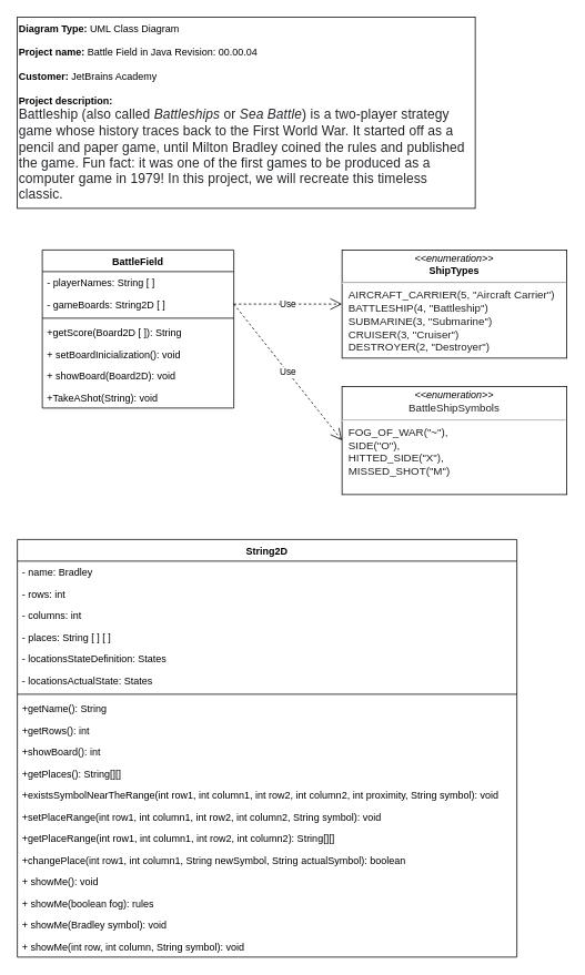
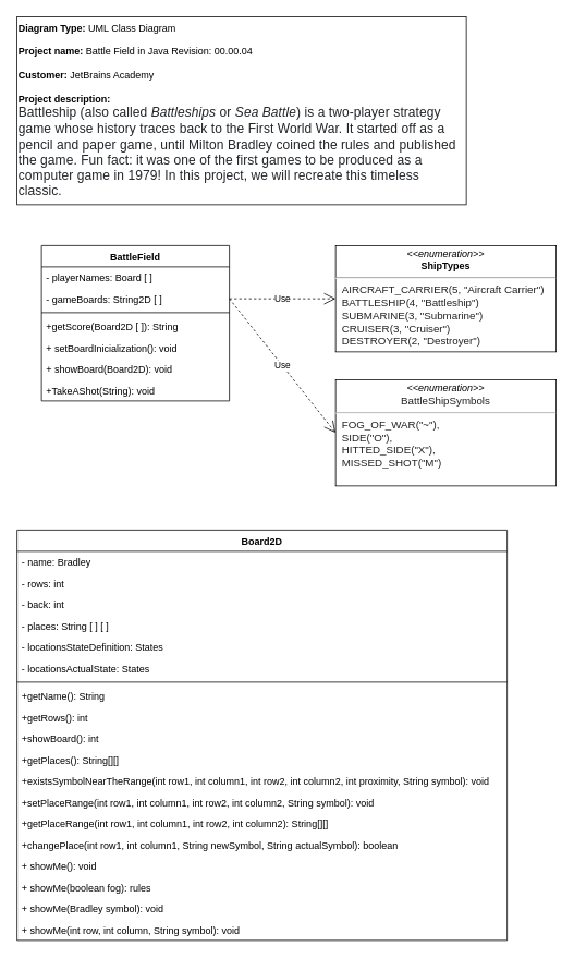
  <mxCell id="0" />
  <mxCell id="1" parent="0" />
  <mxCell id="2" value="BattleField" style="swimlane;fontStyle=1;align=center;verticalAlign=top;childLayout=stackLayout;horizontal=1;startSize=26;horizontalStack=0;resizeParent=1;resizeParentMax=0;resizeLast=0;collapsible=1;marginBottom=0;" parent="1" vertex="1"><mxGeometry x="50" y="300" width="230" height="190" as="geometry"><mxRectangle x="250" y="430" width="90" height="26" as="alternateBounds" /></mxGeometry></mxCell>
- <mxCell id="3" value="- playerNames: String [ ]" style="text;strokeColor=none;fillColor=none;align=left;verticalAlign=top;spacingLeft=4;spacingRight=4;overflow=hidden;rotatable=0;points=[[0,0.5],[1,0.5]];portConstraint=eastwest;" parent="2" vertex="1"><mxGeometry y="26" width="230" height="26" as="geometry" /></mxCell>
+ <mxCell id="3" value="- playerNames: Board [ ]" style="text;strokeColor=none;fillColor=none;align=left;verticalAlign=top;spacingLeft=4;spacingRight=4;overflow=hidden;rotatable=0;points=[[0,0.5],[1,0.5]];portConstraint=eastwest;" parent="2" vertex="1"><mxGeometry y="26" width="230" height="26" as="geometry" /></mxCell>
  <mxCell id="4" value="- gameBoards: String2D [ ]" style="text;strokeColor=none;fillColor=none;align=left;verticalAlign=top;spacingLeft=4;spacingRight=4;overflow=hidden;rotatable=0;points=[[0,0.5],[1,0.5]];portConstraint=eastwest;" parent="2" vertex="1"><mxGeometry y="52" width="230" height="26" as="geometry" /></mxCell>
  <mxCell id="5" value="" style="line;strokeWidth=1;fillColor=none;align=left;verticalAlign=middle;spacingTop=-1;spacingLeft=3;spacingRight=3;rotatable=0;labelPosition=right;points=[];portConstraint=eastwest;" parent="2" vertex="1"><mxGeometry y="78" width="230" height="8" as="geometry" /></mxCell>
  <mxCell id="6" value="+getScore(Board2D [ ]): String" style="text;strokeColor=none;fillColor=none;align=left;verticalAlign=top;spacingLeft=4;spacingRight=4;overflow=hidden;rotatable=0;points=[[0,0.5],[1,0.5]];portConstraint=eastwest;" parent="2" vertex="1"><mxGeometry y="86" width="230" height="26" as="geometry" /></mxCell>
  <mxCell id="7" value="+ setBoardInicialization(): void" style="text;strokeColor=none;fillColor=none;align=left;verticalAlign=top;spacingLeft=4;spacingRight=4;overflow=hidden;rotatable=0;points=[[0,0.5],[1,0.5]];portConstraint=eastwest;" parent="2" vertex="1"><mxGeometry y="112" width="230" height="26" as="geometry" /></mxCell>
  <mxCell id="8" value="+ showBoard(Board2D): void" style="text;strokeColor=none;fillColor=none;align=left;verticalAlign=top;spacingLeft=4;spacingRight=4;overflow=hidden;rotatable=0;points=[[0,0.5],[1,0.5]];portConstraint=eastwest;" parent="2" vertex="1"><mxGeometry y="138" width="230" height="26" as="geometry" /></mxCell>
  <mxCell id="9" value="+TakeAShot(String): void" style="text;strokeColor=none;fillColor=none;align=left;verticalAlign=top;spacingLeft=4;spacingRight=4;overflow=hidden;rotatable=0;points=[[0,0.5],[1,0.5]];portConstraint=eastwest;" parent="2" vertex="1"><mxGeometry y="164" width="230" height="26" as="geometry" /></mxCell>
  <mxCell id="10" value="&lt;b&gt;Diagram Type:&lt;/b&gt; UML Class Diagram&lt;br&gt;&lt;b&gt;&lt;br&gt;Project name:&lt;/b&gt; Battle Field in Java Revision: 00.00.04&lt;br&gt;&lt;b&gt;&lt;br&gt;Customer:&lt;/b&gt; JetBrains Academy&lt;br&gt;&lt;b&gt;&lt;br&gt;Project description:&lt;/b&gt;&amp;nbsp;&lt;br&gt;&lt;span style=&quot;color: rgb(33 , 37 , 41) ; font-family: &amp;#34;pt root ui&amp;#34; , , &amp;#34;blinkmacsystemfont&amp;#34; , &amp;#34;segoe ui&amp;#34; , &amp;#34;roboto&amp;#34; , &amp;#34;helvetica&amp;#34; , &amp;#34;arial&amp;#34; , sans-serif , &amp;#34;apple color emoji&amp;#34; , &amp;#34;segoe ui emoji&amp;#34; , &amp;#34;segoe ui symbol&amp;#34; ; font-size: 16px ; letter-spacing: 0.1px ; background-color: rgb(255 , 255 , 255)&quot;&gt;Battleship (also called&amp;nbsp;&lt;/span&gt;&lt;em style=&quot;box-sizing: border-box ; color: rgb(33 , 37 , 41) ; font-family: &amp;#34;pt root ui&amp;#34; , , &amp;#34;blinkmacsystemfont&amp;#34; , &amp;#34;segoe ui&amp;#34; , &amp;#34;roboto&amp;#34; , &amp;#34;helvetica&amp;#34; , &amp;#34;arial&amp;#34; , sans-serif , &amp;#34;apple color emoji&amp;#34; , &amp;#34;segoe ui emoji&amp;#34; , &amp;#34;segoe ui symbol&amp;#34; ; font-size: 16px ; letter-spacing: 0.1px ; background-color: rgb(255 , 255 , 255)&quot;&gt;Battleships&lt;/em&gt;&lt;span style=&quot;color: rgb(33 , 37 , 41) ; font-family: &amp;#34;pt root ui&amp;#34; , , &amp;#34;blinkmacsystemfont&amp;#34; , &amp;#34;segoe ui&amp;#34; , &amp;#34;roboto&amp;#34; , &amp;#34;helvetica&amp;#34; , &amp;#34;arial&amp;#34; , sans-serif , &amp;#34;apple color emoji&amp;#34; , &amp;#34;segoe ui emoji&amp;#34; , &amp;#34;segoe ui symbol&amp;#34; ; font-size: 16px ; letter-spacing: 0.1px ; background-color: rgb(255 , 255 , 255)&quot;&gt;&amp;nbsp;or&amp;nbsp;&lt;/span&gt;&lt;em style=&quot;box-sizing: border-box ; color: rgb(33 , 37 , 41) ; font-family: &amp;#34;pt root ui&amp;#34; , , &amp;#34;blinkmacsystemfont&amp;#34; , &amp;#34;segoe ui&amp;#34; , &amp;#34;roboto&amp;#34; , &amp;#34;helvetica&amp;#34; , &amp;#34;arial&amp;#34; , sans-serif , &amp;#34;apple color emoji&amp;#34; , &amp;#34;segoe ui emoji&amp;#34; , &amp;#34;segoe ui symbol&amp;#34; ; font-size: 16px ; letter-spacing: 0.1px ; background-color: rgb(255 , 255 , 255)&quot;&gt;Sea Battle&lt;/em&gt;&lt;span style=&quot;color: rgb(33 , 37 , 41) ; font-family: &amp;#34;pt root ui&amp;#34; , , &amp;#34;blinkmacsystemfont&amp;#34; , &amp;#34;segoe ui&amp;#34; , &amp;#34;roboto&amp;#34; , &amp;#34;helvetica&amp;#34; , &amp;#34;arial&amp;#34; , sans-serif , &amp;#34;apple color emoji&amp;#34; , &amp;#34;segoe ui emoji&amp;#34; , &amp;#34;segoe ui symbol&amp;#34; ; font-size: 16px ; letter-spacing: 0.1px ; background-color: rgb(255 , 255 , 255)&quot;&gt;) is a two-player strategy game whose history traces back to the First World War. It started off as a pencil and paper game, until Milton Bradley coined the rules and published the game. Fun fact: it was one of the first games to be produced as a computer game in 1979! In this project, we will recreate this timeless classic.&lt;/span&gt;" style="rounded=0;whiteSpace=wrap;html=1;align=left;" parent="1" vertex="1"><mxGeometry x="20" y="20" width="550" height="230" as="geometry" /></mxCell>
- <mxCell id="11" value="String2D" style="swimlane;fontStyle=1;align=center;verticalAlign=top;childLayout=stackLayout;horizontal=1;startSize=26;horizontalStack=0;resizeParent=1;resizeParentMax=0;resizeLast=0;collapsible=1;marginBottom=0;" parent="1" vertex="1"><mxGeometry x="20" y="648" width="600" height="502" as="geometry" /></mxCell>
+ <mxCell id="11" value="Board2D" style="swimlane;fontStyle=1;align=center;verticalAlign=top;childLayout=stackLayout;horizontal=1;startSize=26;horizontalStack=0;resizeParent=1;resizeParentMax=0;resizeLast=0;collapsible=1;marginBottom=0;" parent="1" vertex="1"><mxGeometry x="20" y="648" width="600" height="502" as="geometry" /></mxCell>
  <mxCell id="12" value="- name: Bradley" style="text;strokeColor=none;fillColor=none;align=left;verticalAlign=top;spacingLeft=4;spacingRight=4;overflow=hidden;rotatable=0;points=[[0,0.5],[1,0.5]];portConstraint=eastwest;" vertex="1" parent="11"><mxGeometry y="26" width="600" height="26" as="geometry" /></mxCell>
  <mxCell id="13" value="- rows: int" style="text;strokeColor=none;fillColor=none;align=left;verticalAlign=top;spacingLeft=4;spacingRight=4;overflow=hidden;rotatable=0;points=[[0,0.5],[1,0.5]];portConstraint=eastwest;" vertex="1" parent="11"><mxGeometry y="52" width="600" height="26" as="geometry" /></mxCell>
- <mxCell id="14" value="- columns: int" style="text;strokeColor=none;fillColor=none;align=left;verticalAlign=top;spacingLeft=4;spacingRight=4;overflow=hidden;rotatable=0;points=[[0,0.5],[1,0.5]];portConstraint=eastwest;" vertex="1" parent="11"><mxGeometry y="78" width="600" height="26" as="geometry" /></mxCell>
+ <mxCell id="14" value="- back: int" style="text;strokeColor=none;fillColor=none;align=left;verticalAlign=top;spacingLeft=4;spacingRight=4;overflow=hidden;rotatable=0;points=[[0,0.5],[1,0.5]];portConstraint=eastwest;" vertex="1" parent="11"><mxGeometry y="78" width="600" height="26" as="geometry" /></mxCell>
  <mxCell id="15" value="- places: String [ ] [ ]" style="text;strokeColor=none;fillColor=none;align=left;verticalAlign=top;spacingLeft=4;spacingRight=4;overflow=hidden;rotatable=0;points=[[0,0.5],[1,0.5]];portConstraint=eastwest;" parent="11" vertex="1"><mxGeometry y="104" width="600" height="26" as="geometry" /></mxCell>
  <mxCell id="16" value="- locationsStateDefinition: States" style="text;strokeColor=none;fillColor=none;align=left;verticalAlign=top;spacingLeft=4;spacingRight=4;overflow=hidden;rotatable=0;points=[[0,0.5],[1,0.5]];portConstraint=eastwest;" parent="11" vertex="1"><mxGeometry y="130" width="600" height="26" as="geometry" /></mxCell>
  <mxCell id="17" value="- locationsActualState: States" style="text;strokeColor=none;fillColor=none;align=left;verticalAlign=top;spacingLeft=4;spacingRight=4;overflow=hidden;rotatable=0;points=[[0,0.5],[1,0.5]];portConstraint=eastwest;" parent="11" vertex="1"><mxGeometry y="156" width="600" height="26" as="geometry" /></mxCell>
  <mxCell id="18" value="" style="line;strokeWidth=1;fillColor=none;align=left;verticalAlign=middle;spacingTop=-1;spacingLeft=3;spacingRight=3;rotatable=0;labelPosition=right;points=[];portConstraint=eastwest;" parent="11" vertex="1"><mxGeometry y="182" width="600" height="8" as="geometry" /></mxCell>
  <mxCell id="19" value="+getName(): String" style="text;strokeColor=none;fillColor=none;align=left;verticalAlign=top;spacingLeft=4;spacingRight=4;overflow=hidden;rotatable=0;points=[[0,0.5],[1,0.5]];portConstraint=eastwest;" vertex="1" parent="11"><mxGeometry y="190" width="600" height="26" as="geometry" /></mxCell>
  <mxCell id="20" value="+getRows(): int" style="text;strokeColor=none;fillColor=none;align=left;verticalAlign=top;spacingLeft=4;spacingRight=4;overflow=hidden;rotatable=0;points=[[0,0.5],[1,0.5]];portConstraint=eastwest;" vertex="1" parent="11"><mxGeometry y="216" width="600" height="26" as="geometry" /></mxCell>
  <mxCell id="21" value="+showBoard(): int" style="text;strokeColor=none;fillColor=none;align=left;verticalAlign=top;spacingLeft=4;spacingRight=4;overflow=hidden;rotatable=0;points=[[0,0.5],[1,0.5]];portConstraint=eastwest;" vertex="1" parent="11"><mxGeometry y="242" width="600" height="26" as="geometry" /></mxCell>
  <mxCell id="22" value="+getPlaces(): String[][]" style="text;strokeColor=none;fillColor=none;align=left;verticalAlign=top;spacingLeft=4;spacingRight=4;overflow=hidden;rotatable=0;points=[[0,0.5],[1,0.5]];portConstraint=eastwest;" vertex="1" parent="11"><mxGeometry y="268" width="600" height="26" as="geometry" /></mxCell>
  <mxCell id="23" value="+existsSymbolNearTheRange(int row1, int column1, int row2, int column2, int proximity, String symbol): void" style="text;strokeColor=none;fillColor=none;align=left;verticalAlign=top;spacingLeft=4;spacingRight=4;overflow=hidden;rotatable=0;points=[[0,0.5],[1,0.5]];portConstraint=eastwest;" vertex="1" parent="11"><mxGeometry y="294" width="600" height="26" as="geometry" /></mxCell>
  <mxCell id="24" value="+setPlaceRange(int row1, int column1, int row2, int column2, String symbol): void" style="text;strokeColor=none;fillColor=none;align=left;verticalAlign=top;spacingLeft=4;spacingRight=4;overflow=hidden;rotatable=0;points=[[0,0.5],[1,0.5]];portConstraint=eastwest;" parent="11" vertex="1"><mxGeometry y="320" width="600" height="26" as="geometry" /></mxCell>
  <mxCell id="25" value="+getPlaceRange(int row1, int column1, int row2, int column2): String[][]" style="text;strokeColor=none;fillColor=none;align=left;verticalAlign=top;spacingLeft=4;spacingRight=4;overflow=hidden;rotatable=0;points=[[0,0.5],[1,0.5]];portConstraint=eastwest;" vertex="1" parent="11"><mxGeometry y="346" width="600" height="26" as="geometry" /></mxCell>
  <mxCell id="26" value="+changePlace(int row1, int column1, String newSymbol, String actualSymbol): boolean" style="text;strokeColor=none;fillColor=none;align=left;verticalAlign=top;spacingLeft=4;spacingRight=4;overflow=hidden;rotatable=0;points=[[0,0.5],[1,0.5]];portConstraint=eastwest;" vertex="1" parent="11"><mxGeometry y="372" width="600" height="26" as="geometry" /></mxCell>
  <mxCell id="27" value="+ showMe(): void" style="text;strokeColor=none;fillColor=none;align=left;verticalAlign=top;spacingLeft=4;spacingRight=4;overflow=hidden;rotatable=0;points=[[0,0.5],[1,0.5]];portConstraint=eastwest;" vertex="1" parent="11"><mxGeometry y="398" width="600" height="26" as="geometry" /></mxCell>
  <mxCell id="28" value="+ showMe(boolean fog): rules" style="text;strokeColor=none;fillColor=none;align=left;verticalAlign=top;spacingLeft=4;spacingRight=4;overflow=hidden;rotatable=0;points=[[0,0.5],[1,0.5]];portConstraint=eastwest;" vertex="1" parent="11"><mxGeometry y="424" width="600" height="26" as="geometry" /></mxCell>
  <mxCell id="29" value="+ showMe(Bradley symbol): void" style="text;strokeColor=none;fillColor=none;align=left;verticalAlign=top;spacingLeft=4;spacingRight=4;overflow=hidden;rotatable=0;points=[[0,0.5],[1,0.5]];portConstraint=eastwest;" parent="11" vertex="1"><mxGeometry y="450" width="600" height="26" as="geometry" /></mxCell>
  <mxCell id="30" value="+ showMe(int row, int column, String symbol): void" style="text;strokeColor=none;fillColor=none;align=left;verticalAlign=top;spacingLeft=4;spacingRight=4;overflow=hidden;rotatable=0;points=[[0,0.5],[1,0.5]];portConstraint=eastwest;" vertex="1" parent="11"><mxGeometry y="476" width="600" height="26" as="geometry" /></mxCell>
  <mxCell id="31" value="&lt;p style=&quot;margin: 4px 0px 0px ; text-align: center&quot;&gt;&lt;i&gt;&amp;lt;&amp;lt;enumeration&amp;gt;&amp;gt;&lt;/i&gt;&lt;br&gt;&lt;b&gt;ShipTypes&lt;/b&gt;&lt;br&gt;&lt;/p&gt;&lt;hr&gt;&lt;p style=&quot;margin: 0px ; margin-left: 8px&quot;&gt;&lt;span style=&quot;color: rgb(34 , 34 , 34) ; font-family: &amp;#34;arial&amp;#34; , &amp;#34;helvetica&amp;#34; , sans-serif ; font-size: small ; background-color: rgb(255 , 255 , 255)&quot;&gt;AIRCRAFT_CARRIER(5, &quot;Aircraft Carrier&quot;)&lt;/span&gt;&lt;/p&gt;&lt;p style=&quot;margin: 0px ; margin-left: 8px&quot;&gt;&lt;span style=&quot;color: rgb(34 , 34 , 34) ; font-family: &amp;#34;arial&amp;#34; , &amp;#34;helvetica&amp;#34; , sans-serif ; font-size: small ; background-color: rgb(255 , 255 , 255)&quot;&gt;BATTLESHIP(4, &quot;Battleship&quot;)&lt;/span&gt;&lt;/p&gt;&lt;p style=&quot;margin: 0px ; margin-left: 8px&quot;&gt;&lt;span style=&quot;color: rgb(34 , 34 , 34) ; font-family: &amp;#34;arial&amp;#34; , &amp;#34;helvetica&amp;#34; , sans-serif ; font-size: small ; background-color: rgb(255 , 255 , 255)&quot;&gt;SUBMARINE(3, &quot;Submarine&quot;)&lt;/span&gt;&lt;br style=&quot;color: rgb(34 , 34 , 34) ; font-family: &amp;#34;arial&amp;#34; , &amp;#34;helvetica&amp;#34; , sans-serif ; font-size: small&quot;&gt;&lt;span style=&quot;color: rgb(34 , 34 , 34) ; font-family: &amp;#34;arial&amp;#34; , &amp;#34;helvetica&amp;#34; , sans-serif ; font-size: small ; background-color: rgb(255 , 255 , 255)&quot;&gt;CRUISER(3, &quot;Cruiser&quot;)&lt;/span&gt;&lt;br style=&quot;color: rgb(34 , 34 , 34) ; font-family: &amp;#34;arial&amp;#34; , &amp;#34;helvetica&amp;#34; , sans-serif ; font-size: small&quot;&gt;&lt;span style=&quot;color: rgb(34 , 34 , 34) ; font-family: &amp;#34;arial&amp;#34; , &amp;#34;helvetica&amp;#34; , sans-serif ; font-size: small ; background-color: rgb(255 , 255 , 255)&quot;&gt;DESTROYER(2, &quot;Destroyer&quot;)&lt;/span&gt;&lt;br&gt;&lt;/p&gt;" style="verticalAlign=top;align=left;overflow=fill;fontSize=12;fontFamily=Helvetica;html=1;" vertex="1" parent="1"><mxGeometry x="410" y="300" width="270" height="130" as="geometry" /></mxCell>
  <mxCell id="32" value="Use" style="endArrow=open;endSize=12;dashed=1;html=1;rounded=0;entryX=0;entryY=0.5;entryDx=0;entryDy=0;exitX=1;exitY=0.5;exitDx=0;exitDy=0;" edge="1" parent="1" source="4" target="31"><mxGeometry width="160" relative="1" as="geometry"><mxPoint x="130" y="408" as="sourcePoint" /><mxPoint x="290" y="408" as="targetPoint" /></mxGeometry></mxCell>
  <mxCell id="33" value="&lt;p style=&quot;margin: 4px 0px 0px ; text-align: center&quot;&gt;&lt;i&gt;&amp;lt;&amp;lt;enumeration&amp;gt;&amp;gt;&lt;/i&gt;&lt;br&gt;&lt;span style=&quot;color: rgb(34 , 34 , 34) ; font-family: &amp;#34;arial&amp;#34; , &amp;#34;helvetica&amp;#34; , sans-serif ; font-size: small ; background-color: rgb(255 , 255 , 255)&quot;&gt;BattleShipSymbols&lt;/span&gt;&lt;br&gt;&lt;/p&gt;&lt;hr&gt;&lt;p style=&quot;margin: 0px ; margin-left: 8px&quot;&gt;&lt;font color=&quot;#222222&quot; face=&quot;arial, helvetica, sans-serif&quot; size=&quot;2&quot;&gt;&lt;span style=&quot;background-color: rgb(255 , 255 , 255)&quot;&gt;FOG_OF_WAR(&quot;~&quot;),&lt;/span&gt;&lt;/font&gt;&lt;/p&gt;&lt;p style=&quot;margin: 0px ; margin-left: 8px&quot;&gt;&lt;font color=&quot;#222222&quot; face=&quot;arial, helvetica, sans-serif&quot; size=&quot;2&quot;&gt;&lt;span style=&quot;background-color: rgb(255 , 255 , 255)&quot;&gt;SIDE(&quot;O&quot;),&lt;/span&gt;&lt;/font&gt;&lt;/p&gt;&lt;p style=&quot;margin: 0px ; margin-left: 8px&quot;&gt;&lt;font color=&quot;#222222&quot; face=&quot;arial, helvetica, sans-serif&quot; size=&quot;2&quot;&gt;&lt;span style=&quot;background-color: rgb(255 , 255 , 255)&quot;&gt;HITTED_SIDE(&quot;X&quot;),&lt;/span&gt;&lt;/font&gt;&lt;/p&gt;&lt;p style=&quot;margin: 0px ; margin-left: 8px&quot;&gt;&lt;font color=&quot;#222222&quot; face=&quot;arial, helvetica, sans-serif&quot; size=&quot;2&quot;&gt;&lt;span style=&quot;background-color: rgb(255 , 255 , 255)&quot;&gt;MISSED_SHOT(&quot;M&quot;)&lt;/span&gt;&lt;/font&gt;&lt;/p&gt;" style="verticalAlign=top;align=left;overflow=fill;fontSize=12;fontFamily=Helvetica;html=1;" vertex="1" parent="1"><mxGeometry x="410" y="464" width="270" height="130" as="geometry" /></mxCell>
  <mxCell id="34" value="Use" style="endArrow=open;endSize=12;dashed=1;html=1;rounded=0;entryX=0;entryY=0.5;entryDx=0;entryDy=0;exitX=1;exitY=0.5;exitDx=0;exitDy=0;" edge="1" parent="1" source="4" target="33"><mxGeometry width="160" relative="1" as="geometry"><mxPoint x="290" y="375" as="sourcePoint" /><mxPoint x="420" y="375" as="targetPoint" /></mxGeometry></mxCell>
